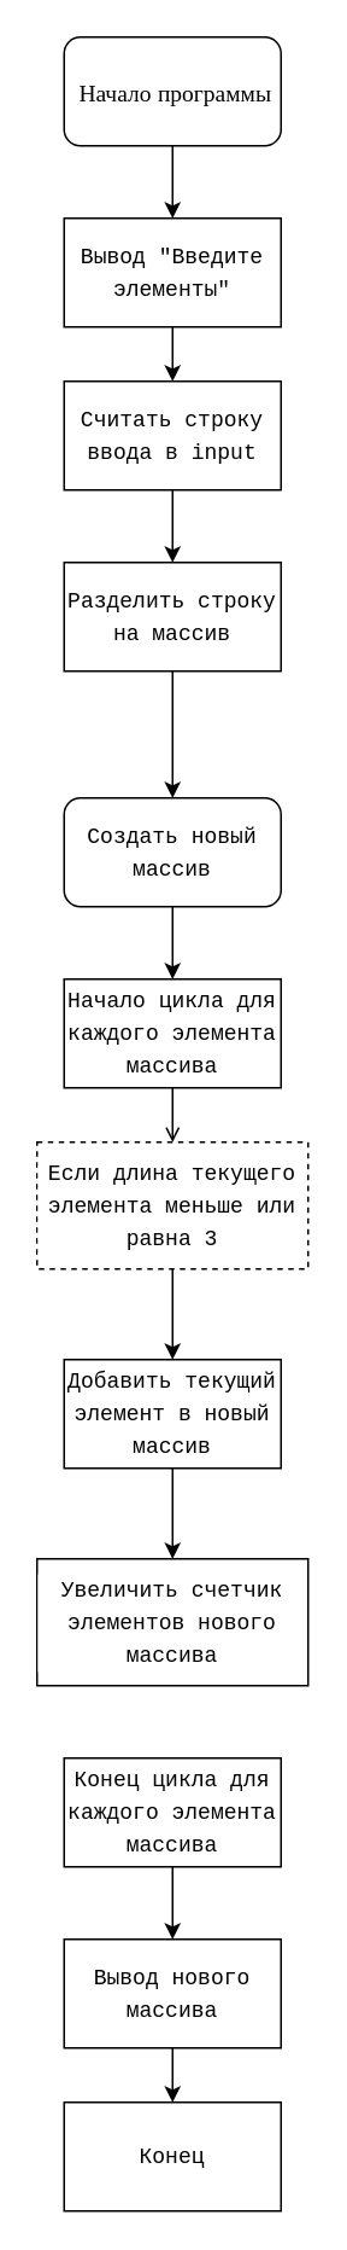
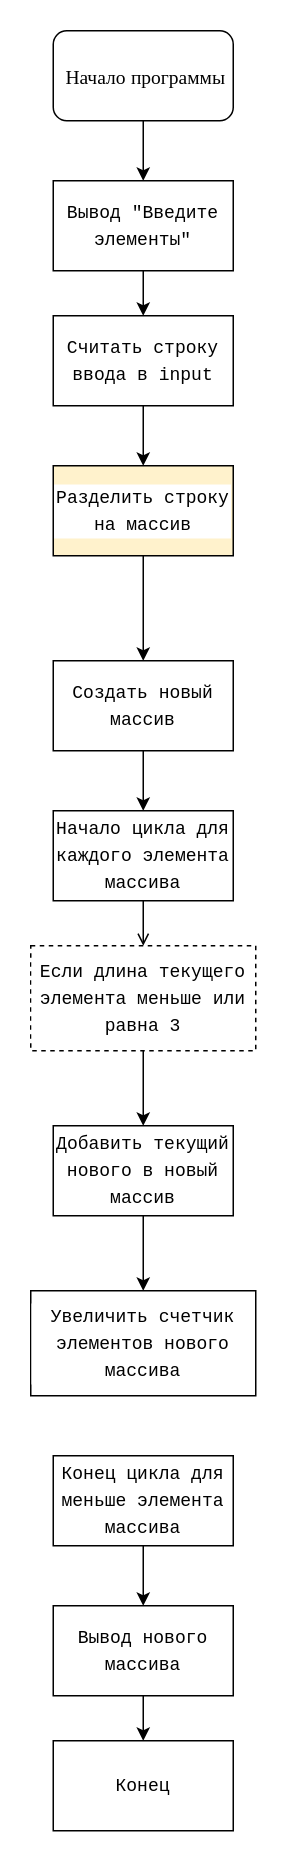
  <mxCell id="0" />
  <mxCell id="1" parent="0" />
  <mxCell id="2" style="edgeStyle=orthogonalEdgeStyle;rounded=0;orthogonalLoop=1;jettySize=auto;html=1;" edge="1" parent="1" source="3" target="5"><mxGeometry relative="1" as="geometry" /></mxCell>
  <mxCell id="3" value="&lt;p style=&quot;margin: 0px; font-variant-numeric: normal; font-variant-east-asian: normal; font-variant-alternates: normal; font-kerning: auto; font-optical-sizing: auto; font-feature-settings: normal; font-variation-settings: normal; font-stretch: normal; font-size: 13px; line-height: normal; font-family: &amp;quot;Helvetica Neue&amp;quot;;&quot; class=&quot;p1&quot;&gt;&amp;nbsp;Начало программы&lt;/p&gt;" style="rounded=1;whiteSpace=wrap;html=1;align=center;" vertex="1" parent="1"><mxGeometry x="35" y="20" width="120" height="60" as="geometry" /></mxCell>
  <mxCell id="4" style="edgeStyle=orthogonalEdgeStyle;rounded=0;orthogonalLoop=1;jettySize=auto;html=1;entryX=0.5;entryY=0;entryDx=0;entryDy=0;" edge="1" parent="1" source="5" target="7"><mxGeometry relative="1" as="geometry" /></mxCell>
  <mxCell id="5" value="&lt;div style=&quot;background-color: rgb(255, 255, 255); font-family: Menlo, Monaco, &amp;quot;Courier New&amp;quot;, monospace; line-height: 18px;&quot;&gt; Вывод &quot;Введите элементы&quot;  &lt;/div&gt;" style="rounded=0;whiteSpace=wrap;html=1;align=center;" vertex="1" parent="1"><mxGeometry x="35" y="120" width="120" height="60" as="geometry" /></mxCell>
  <mxCell id="6" style="edgeStyle=orthogonalEdgeStyle;rounded=0;orthogonalLoop=1;jettySize=auto;html=1;" edge="1" parent="1" source="7" target="9"><mxGeometry relative="1" as="geometry"><mxPoint x="95" y="480" as="targetPoint" /></mxGeometry></mxCell>
  <mxCell id="7" value="&lt;div style=&quot;background-color: rgb(255, 255, 255); font-family: Menlo, Monaco, &amp;quot;Courier New&amp;quot;, monospace; line-height: 18px;&quot;&gt;Считать строку ввода в input  &lt;/div&gt;" style="rounded=0;whiteSpace=wrap;html=1;align=center;" vertex="1" parent="1"><mxGeometry x="35" y="210" width="120" height="60" as="geometry" /></mxCell>
  <mxCell id="8" style="edgeStyle=orthogonalEdgeStyle;rounded=0;orthogonalLoop=1;jettySize=auto;html=1;" edge="1" parent="1" source="9" target="11"><mxGeometry relative="1" as="geometry" /></mxCell>
- <mxCell id="9" value="&lt;div style=&quot;background-color: rgb(255, 255, 255); font-family: Menlo, Monaco, &amp;quot;Courier New&amp;quot;, monospace; line-height: 18px;&quot;&gt;Разделить строку на массив&lt;/div&gt;" style="rounded=0;whiteSpace=wrap;html=1;" vertex="1" parent="1"><mxGeometry x="35" y="310" width="120" height="60" as="geometry" /></mxCell>
+ <mxCell id="9" value="&lt;div style=&quot;background-color: rgb(255, 255, 255); font-family: Menlo, Monaco, &amp;quot;Courier New&amp;quot;, monospace; line-height: 18px;&quot;&gt;Разделить строку на массив&lt;/div&gt;" style="rounded=0;whiteSpace=wrap;html=1;fillColor=#fff2cc;" vertex="1" parent="1"><mxGeometry x="35" y="310" width="120" height="60" as="geometry" /></mxCell>
  <mxCell id="10" style="edgeStyle=orthogonalEdgeStyle;rounded=0;orthogonalLoop=1;jettySize=auto;html=1;" edge="1" parent="1" source="11" target="13"><mxGeometry relative="1" as="geometry"><mxPoint x="95" y="570" as="targetPoint" /></mxGeometry></mxCell>
- <mxCell id="11" value="&lt;div style=&quot;background-color: rgb(255, 255, 255); font-family: Menlo, Monaco, &amp;quot;Courier New&amp;quot;, monospace; line-height: 18px;&quot;&gt;Создать новый массив &lt;/div&gt;" style="whiteSpace=wrap;html=1;rounded=1;" vertex="1" parent="1"><mxGeometry x="35" y="440" width="120" height="60" as="geometry" /></mxCell>
+ <mxCell id="11" value="&lt;div style=&quot;background-color: rgb(255, 255, 255); font-family: Menlo, Monaco, &amp;quot;Courier New&amp;quot;, monospace; line-height: 18px;&quot;&gt;Создать новый массив &lt;/div&gt;" style="rounded=0;whiteSpace=wrap;html=1;" vertex="1" parent="1"><mxGeometry x="35" y="440" width="120" height="60" as="geometry" /></mxCell>
  <mxCell id="12" style="edgeStyle=orthogonalEdgeStyle;rounded=0;orthogonalLoop=1;jettySize=auto;html=1;endArrow=open;" edge="1" parent="1" source="13" target="15"><mxGeometry relative="1" as="geometry"><mxPoint x="95" y="840" as="targetPoint" /></mxGeometry></mxCell>
  <mxCell id="13" value="&lt;div style=&quot;background-color: rgb(255, 255, 255); font-family: Menlo, Monaco, &amp;quot;Courier New&amp;quot;, monospace; line-height: 18px;&quot;&gt; Начало цикла для каждого элемента массива&lt;/div&gt;" style="rounded=0;whiteSpace=wrap;html=1;" vertex="1" parent="1"><mxGeometry x="35" y="540" width="120" height="60" as="geometry" /></mxCell>
  <mxCell id="14" style="edgeStyle=orthogonalEdgeStyle;rounded=0;orthogonalLoop=1;jettySize=auto;html=1;" edge="1" parent="1" source="15" target="17"><mxGeometry relative="1" as="geometry"><mxPoint x="95" y="780" as="targetPoint" /></mxGeometry></mxCell>
  <mxCell id="15" value="&lt;div style=&quot;background-color: rgb(255, 255, 255); font-family: Menlo, Monaco, &amp;quot;Courier New&amp;quot;, monospace; line-height: 18px;&quot;&gt;Если длина текущего элемента меньше или равна 3 &lt;/div&gt;" style="rounded=0;whiteSpace=wrap;html=1;dashed=1;" vertex="1" parent="1"><mxGeometry x="20" y="630" width="150" height="70" as="geometry" /></mxCell>
  <mxCell id="16" style="edgeStyle=orthogonalEdgeStyle;rounded=0;orthogonalLoop=1;jettySize=auto;html=1;" edge="1" parent="1" source="17" target="18"><mxGeometry relative="1" as="geometry"><mxPoint x="95" y="890" as="targetPoint" /></mxGeometry></mxCell>
- <mxCell id="17" value="&lt;div style=&quot;background-color: rgb(255, 255, 255); font-family: Menlo, Monaco, &amp;quot;Courier New&amp;quot;, monospace; line-height: 18px;&quot;&gt;Добавить текущий элемент в новый массив &lt;/div&gt;" style="rounded=0;whiteSpace=wrap;html=1;" vertex="1" parent="1"><mxGeometry x="35" y="750" width="120" height="60" as="geometry" /></mxCell>
+ <mxCell id="17" value="&lt;div style=&quot;background-color: rgb(255, 255, 255); font-family: Menlo, Monaco, &amp;quot;Courier New&amp;quot;, monospace; line-height: 18px;&quot;&gt;Добавить текущий нового в новый массив &lt;/div&gt;" style="rounded=0;whiteSpace=wrap;html=1;" vertex="1" parent="1"><mxGeometry x="35" y="750" width="120" height="60" as="geometry" /></mxCell>
  <mxCell id="18" value="&lt;div style=&quot;background-color: rgb(255, 255, 255); font-family: Menlo, Monaco, &amp;quot;Courier New&amp;quot;, monospace; line-height: 18px;&quot;&gt;Увеличить счетчик элементов нового массива &lt;/div&gt;" style="rounded=0;whiteSpace=wrap;html=1;" vertex="1" parent="1"><mxGeometry x="20" y="860" width="150" height="70" as="geometry" /></mxCell>
  <mxCell id="19" style="edgeStyle=orthogonalEdgeStyle;rounded=0;orthogonalLoop=1;jettySize=auto;html=1;" edge="1" parent="1" source="20" target="22"><mxGeometry relative="1" as="geometry"><mxPoint x="95" y="1100" as="targetPoint" /></mxGeometry></mxCell>
- <mxCell id="20" value="&lt;div style=&quot;background-color: rgb(255, 255, 255); font-family: Menlo, Monaco, &amp;quot;Courier New&amp;quot;, monospace; line-height: 18px;&quot;&gt;Конец цикла для каждого элемента массива &lt;/div&gt;" style="rounded=0;whiteSpace=wrap;html=1;" vertex="1" parent="1"><mxGeometry x="35" y="970" width="120" height="60" as="geometry" /></mxCell>
+ <mxCell id="20" value="&lt;div style=&quot;background-color: rgb(255, 255, 255); font-family: Menlo, Monaco, &amp;quot;Courier New&amp;quot;, monospace; line-height: 18px;&quot;&gt;Конец цикла для меньше элемента массива &lt;/div&gt;" style="rounded=0;whiteSpace=wrap;html=1;" vertex="1" parent="1"><mxGeometry x="35" y="970" width="120" height="60" as="geometry" /></mxCell>
  <mxCell id="21" style="edgeStyle=orthogonalEdgeStyle;rounded=0;orthogonalLoop=1;jettySize=auto;html=1;" edge="1" parent="1" source="22" target="23"><mxGeometry relative="1" as="geometry"><mxPoint x="95" y="1190" as="targetPoint" /></mxGeometry></mxCell>
  <mxCell id="22" value="&lt;div style=&quot;background-color: rgb(255, 255, 255); font-family: Menlo, Monaco, &amp;quot;Courier New&amp;quot;, monospace; line-height: 18px;&quot;&gt;Вывод нового массива  &lt;/div&gt;" style="rounded=0;whiteSpace=wrap;html=1;" vertex="1" parent="1"><mxGeometry x="35" y="1070" width="120" height="60" as="geometry" /></mxCell>
  <mxCell id="23" value="&lt;div style=&quot;background-color: rgb(255, 255, 255); font-family: Menlo, Monaco, &amp;quot;Courier New&amp;quot;, monospace; line-height: 18px;&quot;&gt;Конец&lt;/div&gt;" style="rounded=0;whiteSpace=wrap;html=1;" vertex="1" parent="1"><mxGeometry x="35" y="1160" width="120" height="60" as="geometry" /></mxCell>
